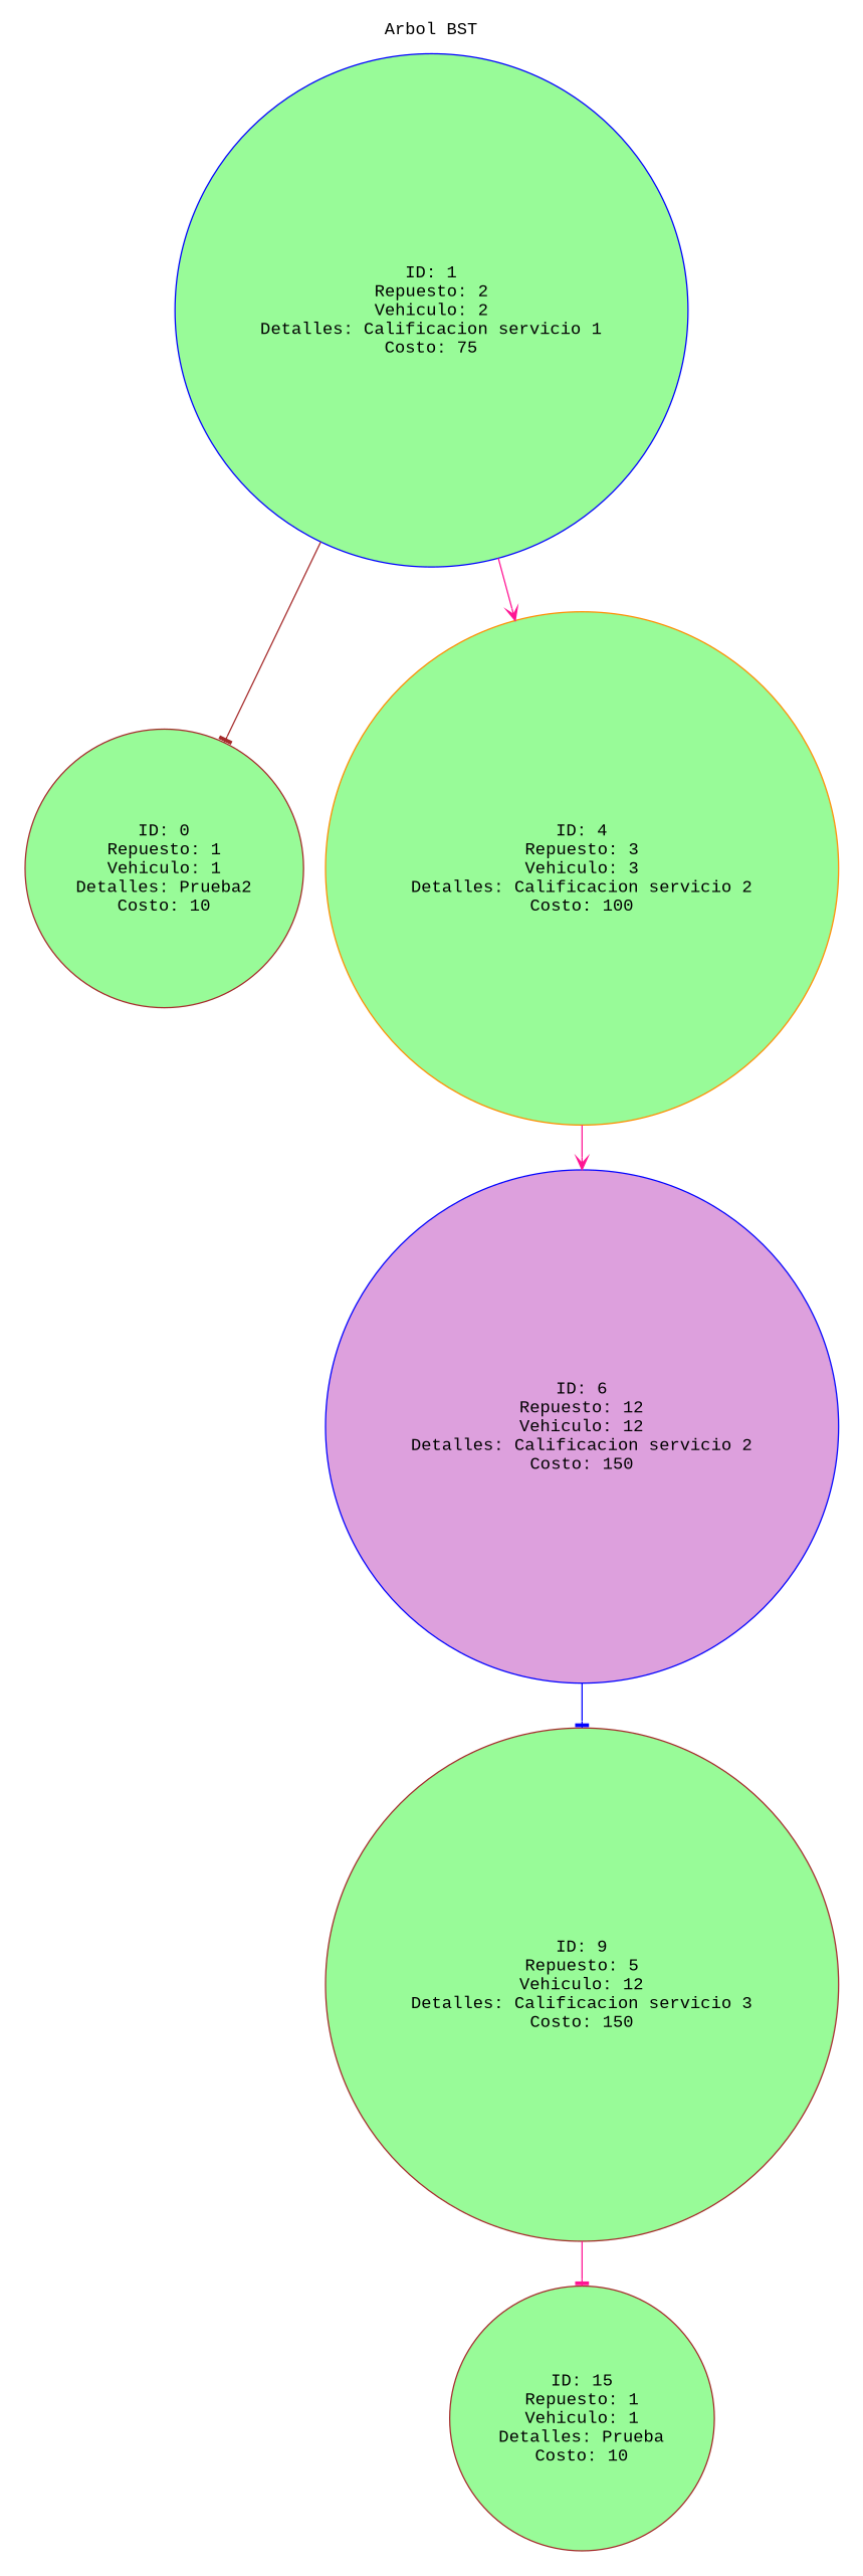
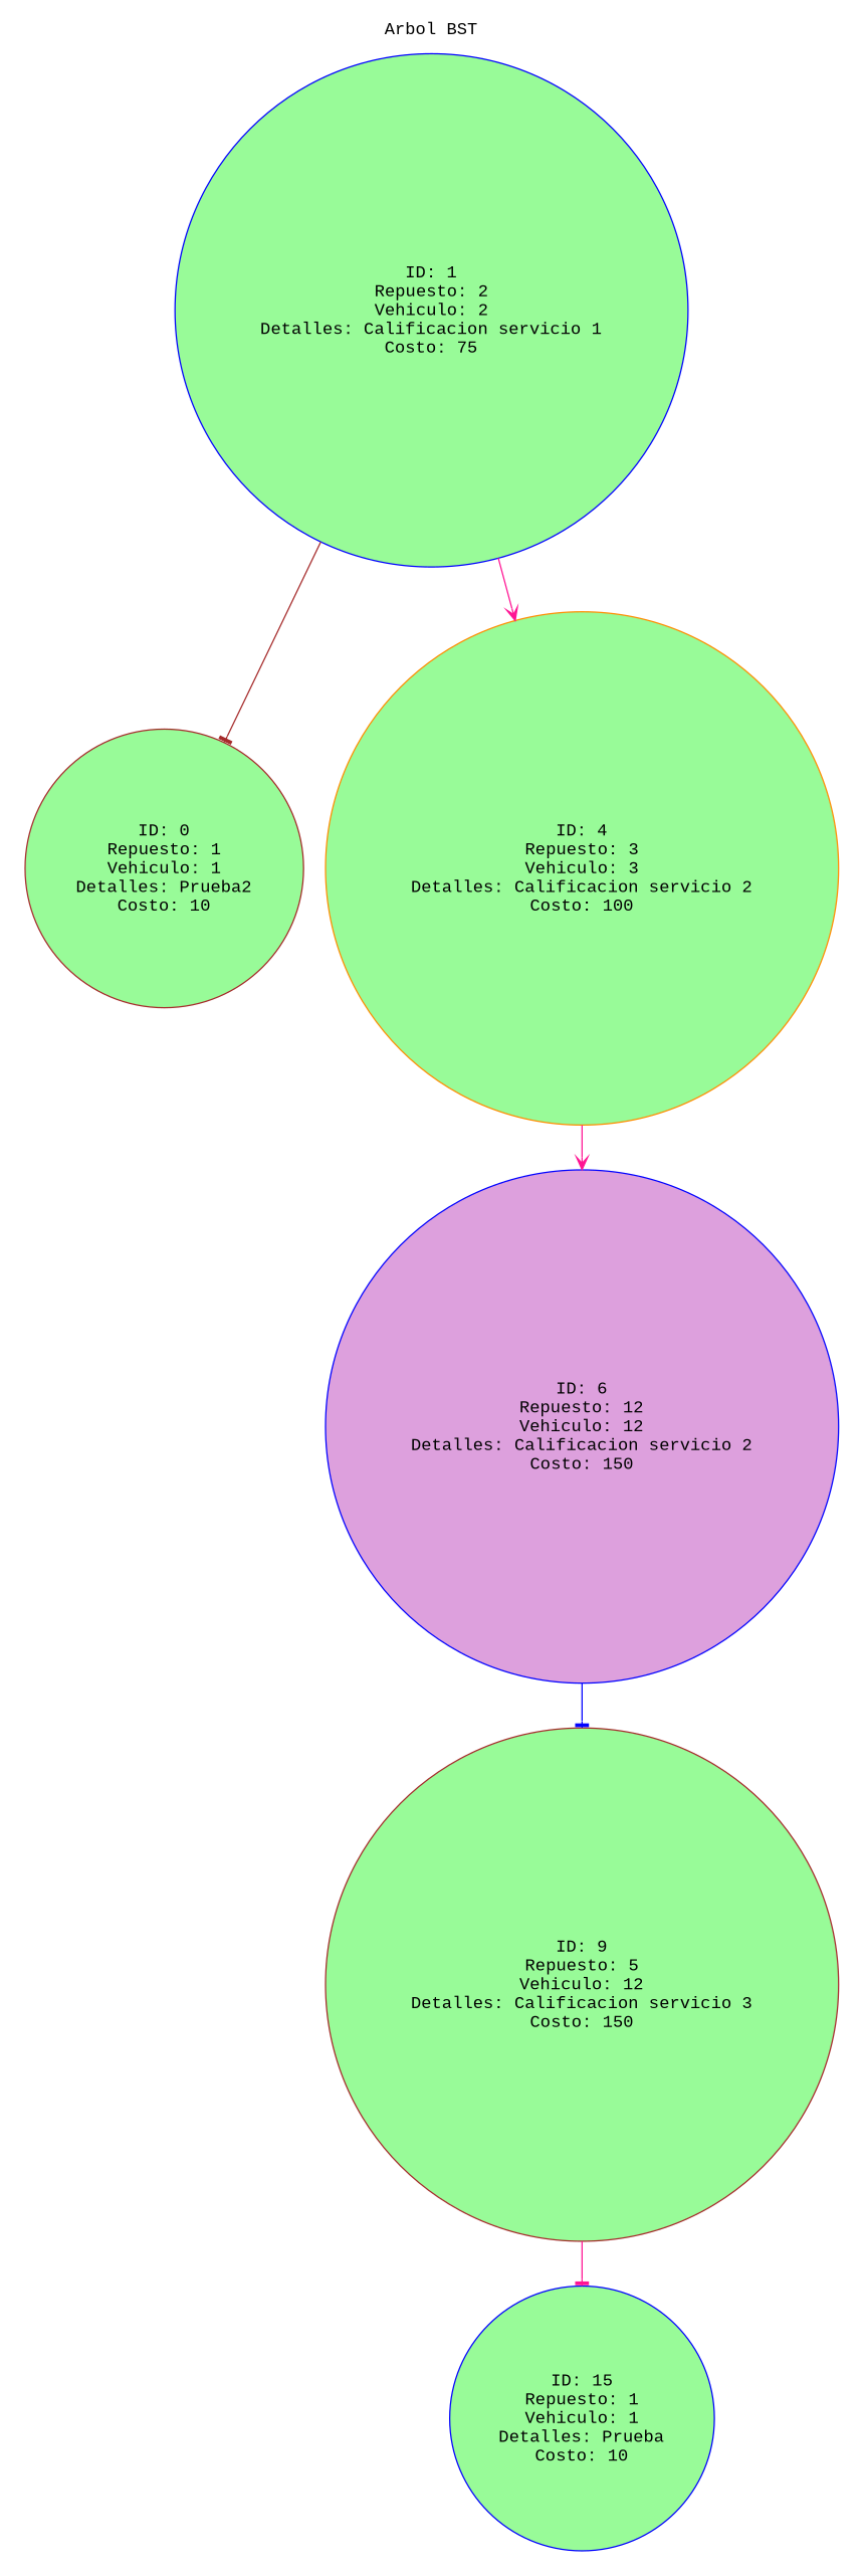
  digraph {
    pencolor=transparent
    fontname="Liberation Mono"
    node [shape=circle style=filled fillcolor=palegreen color=blue fontname="Liberation Mono"]
    edge [color=deeppink arrowhead=tee fontname="Liberation Mono"]
    n1 [label="ID: 1\nRepuesto: 2\nVehiculo: 2\nDetalles: Calificacion servicio 1\nCosto: 75"]
    n2 [label="ID: 0\nRepuesto: 1\nVehiculo: 1\nDetalles: Prueba2\nCosto: 10" color=brown]
    n3 [label="ID: 4\nRepuesto: 3\nVehiculo: 3\nDetalles: Calificacion servicio 2\nCosto: 100" color=darkorange]
    n4 [label="ID: 6\nRepuesto: 12\nVehiculo: 12\nDetalles: Calificacion servicio 2\nCosto: 150" fillcolor=plum]
    n5 [label="ID: 9\nRepuesto: 5\nVehiculo: 12\nDetalles: Calificacion servicio 3\nCosto: 150" color=brown]
-   n6 [label="ID: 15\nRepuesto: 1\nVehiculo: 1\nDetalles: Prueba\nCosto: 10" color=brown]
+   n6 [label="ID: 15\nRepuesto: 1\nVehiculo: 1\nDetalles: Prueba\nCosto: 10"]
    subgraph cluster_1 {
      label="Arbol BST"
      n1
      n2
      n3
      n4
      n5
      n6
    }
    n1 -> n2 [color=brown]
    n1 -> n3 [arrowhead=vee]
    n3 -> n4 [arrowhead=vee]
    n4 -> n5 [color=blue]
    n5 -> n6
  }
